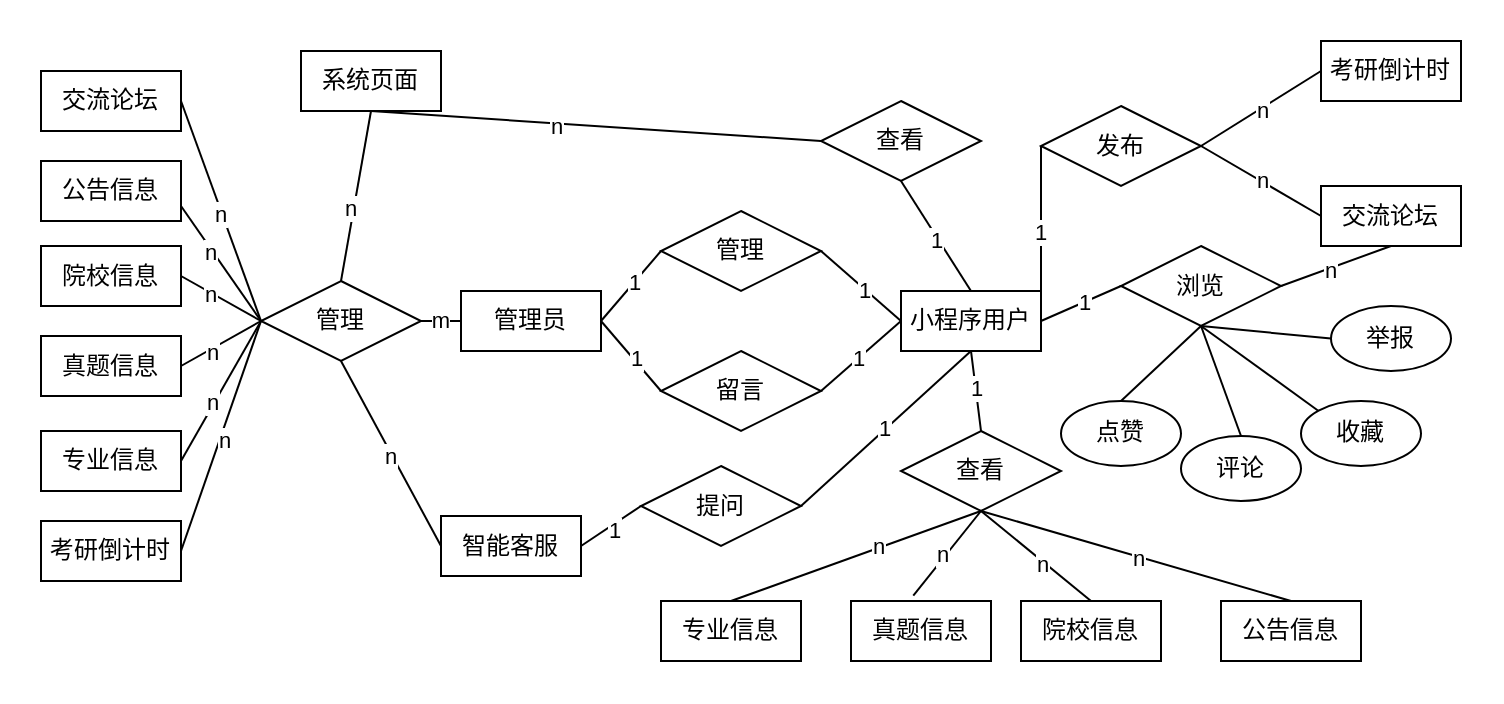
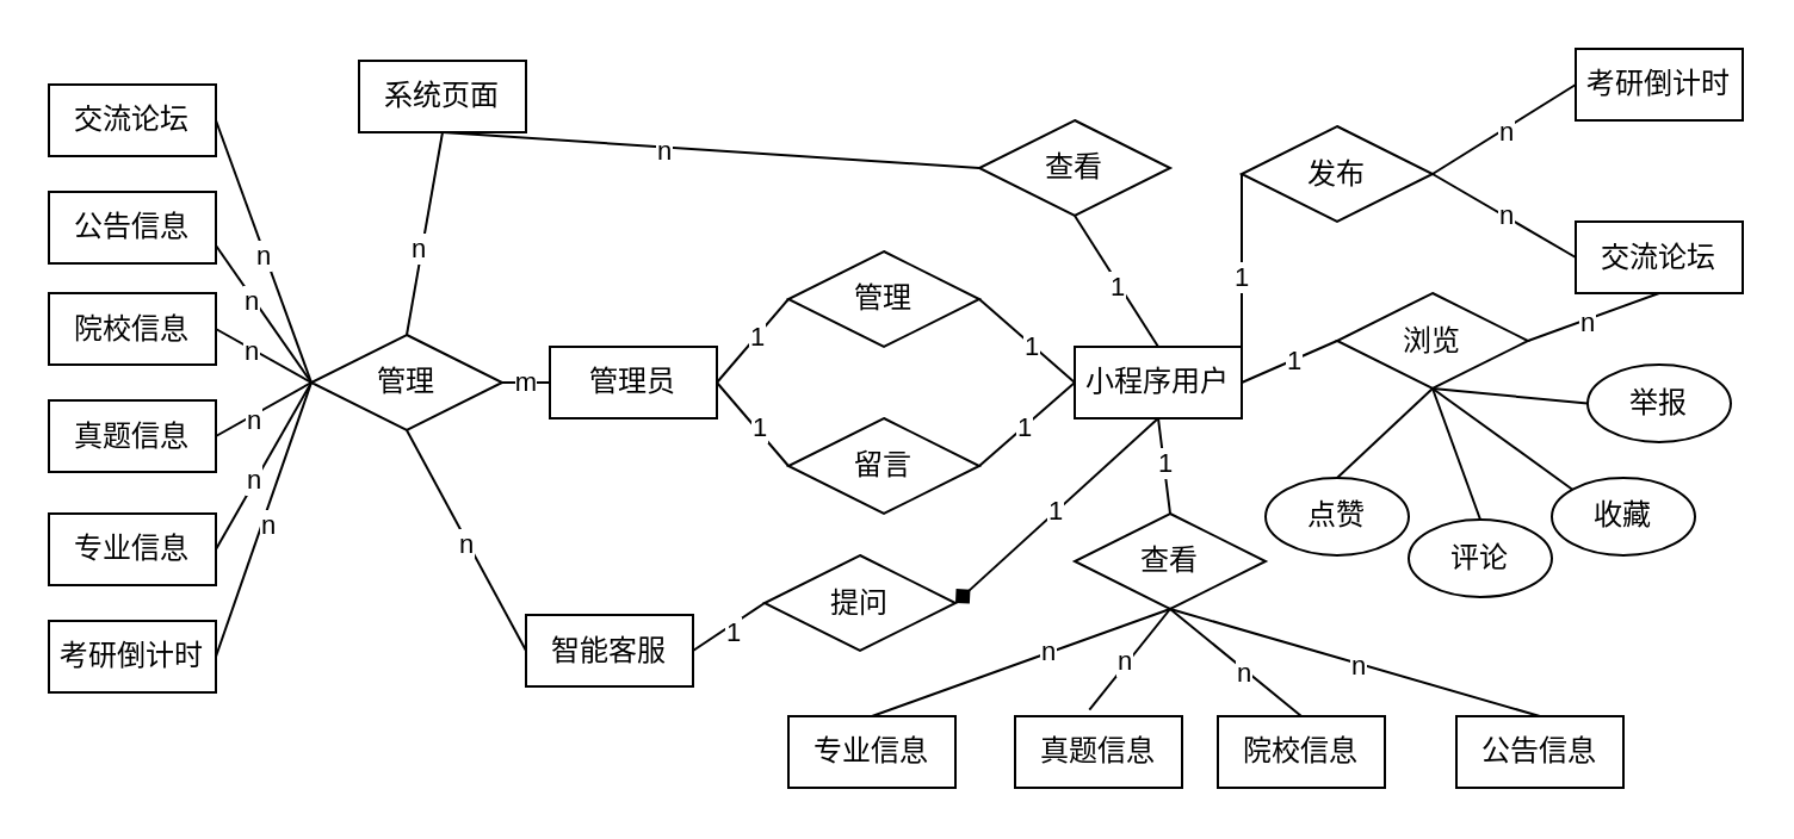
  <mxCell id="0" />
  <mxCell id="1" parent="0" />
  <mxCell id="2" value="真题信息" style="rounded=0;whiteSpace=wrap;html=1;" vertex="1" parent="1"><mxGeometry x="20" y="167.5" width="70" height="30" as="geometry" /></mxCell>
  <mxCell id="3" style="rounded=0;orthogonalLoop=1;jettySize=auto;html=1;exitX=0.5;exitY=0;exitDx=0;exitDy=0;entryX=0.5;entryY=1;entryDx=0;entryDy=0;endArrow=none;startFill=0;" edge="1" parent="1" source="11" target="31"><mxGeometry relative="1" as="geometry" /></mxCell>
  <mxCell id="4" value="1" style="edgeLabel;html=1;align=center;verticalAlign=middle;resizable=0;points=[];" vertex="1" connectable="0" parent="3"><mxGeometry x="-0.056" y="1" relative="1" as="geometry"><mxPoint as="offset" /></mxGeometry></mxCell>
  <mxCell id="5" style="rounded=0;orthogonalLoop=1;jettySize=auto;html=1;exitX=0.5;exitY=1;exitDx=0;exitDy=0;endArrow=none;startFill=0;entryX=0.5;entryY=0;entryDx=0;entryDy=0;" edge="1" parent="1" source="11" target="72"><mxGeometry relative="1" as="geometry"><mxPoint x="495" y="270" as="targetPoint" /></mxGeometry></mxCell>
  <mxCell id="6" value="1" style="edgeLabel;html=1;align=center;verticalAlign=middle;resizable=0;points=[];" vertex="1" connectable="0" parent="5"><mxGeometry x="-0.079" relative="1" as="geometry"><mxPoint as="offset" /></mxGeometry></mxCell>
  <mxCell id="7" style="rounded=0;orthogonalLoop=1;jettySize=auto;html=1;exitX=1;exitY=0.5;exitDx=0;exitDy=0;entryX=0;entryY=0.5;entryDx=0;entryDy=0;endArrow=none;startFill=0;" edge="1" parent="1" source="11" target="75"><mxGeometry relative="1" as="geometry" /></mxCell>
  <mxCell id="8" value="1" style="edgeLabel;html=1;align=center;verticalAlign=middle;resizable=0;points=[];" vertex="1" connectable="0" parent="7"><mxGeometry x="0.081" relative="1" as="geometry"><mxPoint as="offset" /></mxGeometry></mxCell>
- <mxCell id="9" style="rounded=0;orthogonalLoop=1;jettySize=auto;html=1;exitX=0.5;exitY=1;exitDx=0;exitDy=0;entryX=1;entryY=0.5;entryDx=0;entryDy=0;endArrow=none;startFill=0;" edge="1" parent="1" source="11" target="78"><mxGeometry relative="1" as="geometry" /></mxCell>
+ <mxCell id="9" style="rounded=0;orthogonalLoop=1;jettySize=auto;html=1;exitX=0.5;exitY=1;exitDx=0;exitDy=0;entryX=1;entryY=0.5;entryDx=0;entryDy=0;endArrow=diamond;startFill=0;" edge="1" parent="1" source="11" target="78"><mxGeometry relative="1" as="geometry" /></mxCell>
  <mxCell id="10" value="1" style="edgeLabel;html=1;align=center;verticalAlign=middle;resizable=0;points=[];" vertex="1" connectable="0" parent="9"><mxGeometry x="0.002" y="-1" relative="1" as="geometry"><mxPoint as="offset" /></mxGeometry></mxCell>
  <mxCell id="11" value="小程序用户" style="rounded=0;whiteSpace=wrap;html=1;" vertex="1" parent="1"><mxGeometry x="450" y="145" width="70" height="30" as="geometry" /></mxCell>
  <mxCell id="12" style="rounded=0;orthogonalLoop=1;jettySize=auto;html=1;exitX=1;exitY=0.5;exitDx=0;exitDy=0;entryX=0;entryY=0.5;entryDx=0;entryDy=0;endArrow=none;startFill=0;" edge="1" parent="1" source="14" target="11"><mxGeometry relative="1" as="geometry" /></mxCell>
  <mxCell id="13" value="1" style="edgeLabel;html=1;align=center;verticalAlign=middle;resizable=0;points=[];" vertex="1" connectable="0" parent="12"><mxGeometry x="0.1" relative="1" as="geometry"><mxPoint as="offset" /></mxGeometry></mxCell>
  <mxCell id="14" value="管理" style="rhombus;whiteSpace=wrap;html=1;" vertex="1" parent="1"><mxGeometry x="330" y="105" width="80" height="40" as="geometry" /></mxCell>
  <mxCell id="15" value="专业信息" style="rounded=0;whiteSpace=wrap;html=1;" vertex="1" parent="1"><mxGeometry x="20" y="215" width="70" height="30" as="geometry" /></mxCell>
  <mxCell id="16" style="rounded=0;orthogonalLoop=1;jettySize=auto;html=1;exitX=1;exitY=0.5;exitDx=0;exitDy=0;endArrow=none;startFill=0;entryX=0;entryY=0.5;entryDx=0;entryDy=0;" edge="1" parent="1" source="18" target="40"><mxGeometry relative="1" as="geometry"><mxPoint x="100" y="160" as="targetPoint" /></mxGeometry></mxCell>
  <mxCell id="17" value="n" style="edgeLabel;html=1;align=center;verticalAlign=middle;resizable=0;points=[];" vertex="1" connectable="0" parent="16"><mxGeometry x="-0.258" y="-1" relative="1" as="geometry"><mxPoint as="offset" /></mxGeometry></mxCell>
  <mxCell id="18" value="院校信息" style="rounded=0;whiteSpace=wrap;html=1;" vertex="1" parent="1"><mxGeometry x="20" y="122.5" width="70" height="30" as="geometry" /></mxCell>
  <mxCell id="19" value="公告信息" style="rounded=0;whiteSpace=wrap;html=1;" vertex="1" parent="1"><mxGeometry x="20" y="80" width="70" height="30" as="geometry" /></mxCell>
  <mxCell id="20" value="交流论坛" style="rounded=0;whiteSpace=wrap;html=1;" vertex="1" parent="1"><mxGeometry x="20" y="35" width="70" height="30" as="geometry" /></mxCell>
  <mxCell id="21" value="管理员" style="rounded=0;whiteSpace=wrap;html=1;" vertex="1" parent="1"><mxGeometry x="230" y="145" width="70" height="30" as="geometry" /></mxCell>
  <mxCell id="22" value="考研倒计时" style="rounded=0;whiteSpace=wrap;html=1;" vertex="1" parent="1"><mxGeometry x="20" y="260" width="70" height="30" as="geometry" /></mxCell>
  <mxCell id="23" value="智能客服" style="rounded=0;whiteSpace=wrap;html=1;" vertex="1" parent="1"><mxGeometry x="220" y="257.5" width="70" height="30" as="geometry" /></mxCell>
  <mxCell id="24" value="" style="rounded=0;orthogonalLoop=1;jettySize=auto;html=1;endArrow=none;startFill=0;exitX=1;exitY=0.5;exitDx=0;exitDy=0;" edge="1" parent="1" source="28"><mxGeometry relative="1" as="geometry"><mxPoint x="450" y="160" as="targetPoint" /></mxGeometry></mxCell>
  <mxCell id="25" value="1" style="edgeLabel;html=1;align=center;verticalAlign=middle;resizable=0;points=[];" vertex="1" connectable="0" parent="24"><mxGeometry x="-0.058" relative="1" as="geometry"><mxPoint as="offset" /></mxGeometry></mxCell>
  <mxCell id="26" style="rounded=0;orthogonalLoop=1;jettySize=auto;html=1;exitX=0;exitY=0.5;exitDx=0;exitDy=0;entryX=1;entryY=0.5;entryDx=0;entryDy=0;endArrow=none;startFill=0;" edge="1" parent="1" source="28" target="21"><mxGeometry relative="1" as="geometry" /></mxCell>
  <mxCell id="27" value="1" style="edgeLabel;html=1;align=center;verticalAlign=middle;resizable=0;points=[];" vertex="1" connectable="0" parent="26"><mxGeometry x="-0.11" y="-1" relative="1" as="geometry"><mxPoint as="offset" /></mxGeometry></mxCell>
  <mxCell id="28" value="留言" style="rhombus;whiteSpace=wrap;html=1;" vertex="1" parent="1"><mxGeometry x="330" y="175" width="80" height="40" as="geometry" /></mxCell>
  <mxCell id="29" style="rounded=0;orthogonalLoop=1;jettySize=auto;html=1;exitX=0;exitY=0.5;exitDx=0;exitDy=0;entryX=0.5;entryY=1;entryDx=0;entryDy=0;endArrow=none;startFill=0;" edge="1" parent="1" source="31" target="35"><mxGeometry relative="1" as="geometry" /></mxCell>
  <mxCell id="30" value="n" style="edgeLabel;html=1;align=center;verticalAlign=middle;resizable=0;points=[];" vertex="1" connectable="0" parent="29"><mxGeometry x="0.184" y="1" relative="1" as="geometry"><mxPoint as="offset" /></mxGeometry></mxCell>
  <mxCell id="31" value="查看" style="rhombus;whiteSpace=wrap;html=1;" vertex="1" parent="1"><mxGeometry x="410" y="50" width="80" height="40" as="geometry" /></mxCell>
  <mxCell id="32" style="rounded=0;orthogonalLoop=1;jettySize=auto;html=1;exitX=1;exitY=0.5;exitDx=0;exitDy=0;entryX=0;entryY=0.5;entryDx=0;entryDy=0;endArrow=none;startFill=0;" edge="1" parent="1" source="34" target="46"><mxGeometry relative="1" as="geometry" /></mxCell>
  <mxCell id="33" value="n" style="edgeLabel;html=1;align=center;verticalAlign=middle;resizable=0;points=[];" vertex="1" connectable="0" parent="32"><mxGeometry x="-0.004" y="-1" relative="1" as="geometry"><mxPoint as="offset" /></mxGeometry></mxCell>
  <mxCell id="34" value="发布" style="rhombus;whiteSpace=wrap;html=1;" vertex="1" parent="1"><mxGeometry x="520" y="52.5" width="80" height="40" as="geometry" /></mxCell>
  <mxCell id="35" value="系统页面" style="rounded=0;whiteSpace=wrap;html=1;" vertex="1" parent="1"><mxGeometry x="150" y="25" width="70" height="30" as="geometry" /></mxCell>
  <mxCell id="36" style="rounded=0;orthogonalLoop=1;jettySize=auto;html=1;exitX=0;exitY=0.5;exitDx=0;exitDy=0;entryX=1;entryY=0.5;entryDx=0;entryDy=0;endArrow=none;startFill=0;" edge="1" parent="1" source="40" target="20"><mxGeometry relative="1" as="geometry" /></mxCell>
  <mxCell id="37" value="n" style="edgeLabel;html=1;align=center;verticalAlign=middle;resizable=0;points=[];" vertex="1" connectable="0" parent="36"><mxGeometry x="-0.025" y="1" relative="1" as="geometry"><mxPoint as="offset" /></mxGeometry></mxCell>
  <mxCell id="38" style="rounded=0;orthogonalLoop=1;jettySize=auto;html=1;exitX=0;exitY=0.5;exitDx=0;exitDy=0;entryX=1;entryY=0.75;entryDx=0;entryDy=0;endArrow=none;startFill=0;" edge="1" parent="1" source="40" target="19"><mxGeometry relative="1" as="geometry" /></mxCell>
  <mxCell id="39" value="n" style="edgeLabel;html=1;align=center;verticalAlign=middle;resizable=0;points=[];" vertex="1" connectable="0" parent="38"><mxGeometry x="0.214" y="1" relative="1" as="geometry"><mxPoint as="offset" /></mxGeometry></mxCell>
  <mxCell id="40" value="管理" style="rhombus;whiteSpace=wrap;html=1;" vertex="1" parent="1"><mxGeometry x="130" y="140" width="80" height="40" as="geometry" /></mxCell>
  <mxCell id="41" value="真题信息" style="rounded=0;whiteSpace=wrap;html=1;" vertex="1" parent="1"><mxGeometry x="425" y="300" width="70" height="30" as="geometry" /></mxCell>
  <mxCell id="42" value="专业信息" style="rounded=0;whiteSpace=wrap;html=1;" vertex="1" parent="1"><mxGeometry x="330" y="300" width="70" height="30" as="geometry" /></mxCell>
  <mxCell id="43" value="院校信息" style="rounded=0;whiteSpace=wrap;html=1;" vertex="1" parent="1"><mxGeometry x="510" y="300" width="70" height="30" as="geometry" /></mxCell>
  <mxCell id="44" value="公告信息" style="rounded=0;whiteSpace=wrap;html=1;" vertex="1" parent="1"><mxGeometry x="610" y="300" width="70" height="30" as="geometry" /></mxCell>
  <mxCell id="45" value="交流论坛" style="rounded=0;whiteSpace=wrap;html=1;" vertex="1" parent="1"><mxGeometry x="660" y="92.5" width="70" height="30" as="geometry" /></mxCell>
  <mxCell id="46" value="考研倒计时" style="rounded=0;whiteSpace=wrap;html=1;" vertex="1" parent="1"><mxGeometry x="660" y="20" width="70" height="30" as="geometry" /></mxCell>
  <mxCell id="47" value="m" style="endArrow=none;html=1;rounded=0;exitX=1;exitY=0.5;exitDx=0;exitDy=0;entryX=0;entryY=0.5;entryDx=0;entryDy=0;" edge="1" parent="1" source="40" target="21"><mxGeometry relative="1" as="geometry"><mxPoint x="120" y="225" as="sourcePoint" /><mxPoint x="280" y="225" as="targetPoint" /></mxGeometry></mxCell>
  <mxCell id="48" style="rounded=0;orthogonalLoop=1;jettySize=auto;html=1;exitX=0;exitY=0.5;exitDx=0;exitDy=0;entryX=1;entryY=0.5;entryDx=0;entryDy=0;endArrow=none;startFill=0;" edge="1" parent="1" source="40" target="2"><mxGeometry relative="1" as="geometry"><mxPoint x="110" y="170" as="sourcePoint" /><mxPoint x="70" y="45" as="targetPoint" /></mxGeometry></mxCell>
  <mxCell id="49" value="n" style="edgeLabel;html=1;align=center;verticalAlign=middle;resizable=0;points=[];" vertex="1" connectable="0" parent="48"><mxGeometry x="0.243" y="1" relative="1" as="geometry"><mxPoint as="offset" /></mxGeometry></mxCell>
  <mxCell id="50" style="rounded=0;orthogonalLoop=1;jettySize=auto;html=1;entryX=1;entryY=0.5;entryDx=0;entryDy=0;endArrow=none;startFill=0;exitX=0;exitY=0.5;exitDx=0;exitDy=0;" edge="1" parent="1" source="40" target="15"><mxGeometry relative="1" as="geometry"><mxPoint x="130" y="160" as="sourcePoint" /><mxPoint x="70" y="170" as="targetPoint" /></mxGeometry></mxCell>
  <mxCell id="51" value="n" style="edgeLabel;html=1;align=center;verticalAlign=middle;resizable=0;points=[];" vertex="1" connectable="0" parent="50"><mxGeometry x="0.161" y="-1" relative="1" as="geometry"><mxPoint as="offset" /></mxGeometry></mxCell>
  <mxCell id="52" style="rounded=0;orthogonalLoop=1;jettySize=auto;html=1;entryX=0;entryY=0.5;entryDx=0;entryDy=0;endArrow=none;startFill=0;exitX=0.5;exitY=1;exitDx=0;exitDy=0;" edge="1" parent="1" source="40" target="23"><mxGeometry relative="1" as="geometry"><mxPoint x="110" y="210" as="sourcePoint" /><mxPoint x="80" y="180" as="targetPoint" /></mxGeometry></mxCell>
  <mxCell id="53" value="n" style="edgeLabel;html=1;align=center;verticalAlign=middle;resizable=0;points=[];" vertex="1" connectable="0" parent="52"><mxGeometry x="0.023" y="-1" relative="1" as="geometry"><mxPoint as="offset" /></mxGeometry></mxCell>
  <mxCell id="54" style="rounded=0;orthogonalLoop=1;jettySize=auto;html=1;entryX=1;entryY=0.5;entryDx=0;entryDy=0;endArrow=none;startFill=0;exitX=0;exitY=0.5;exitDx=0;exitDy=0;" edge="1" parent="1" source="40" target="22"><mxGeometry relative="1" as="geometry"><mxPoint x="100" y="160" as="sourcePoint" /><mxPoint x="90" y="190" as="targetPoint" /></mxGeometry></mxCell>
  <mxCell id="55" value="n" style="edgeLabel;html=1;align=center;verticalAlign=middle;resizable=0;points=[];" vertex="1" connectable="0" parent="54"><mxGeometry x="0.028" y="1" relative="1" as="geometry"><mxPoint x="1" as="offset" /></mxGeometry></mxCell>
  <mxCell id="56" style="rounded=0;orthogonalLoop=1;jettySize=auto;html=1;exitX=0.5;exitY=1;exitDx=0;exitDy=0;entryX=0.5;entryY=0;entryDx=0;entryDy=0;endArrow=none;startFill=0;" edge="1" parent="1" source="35" target="40"><mxGeometry relative="1" as="geometry"><mxPoint x="140" y="200" as="sourcePoint" /><mxPoint x="100" y="200" as="targetPoint" /></mxGeometry></mxCell>
  <mxCell id="57" value="n" style="edgeLabel;html=1;align=center;verticalAlign=middle;resizable=0;points=[];" vertex="1" connectable="0" parent="56"><mxGeometry x="0.163" y="-2" relative="1" as="geometry"><mxPoint as="offset" /></mxGeometry></mxCell>
  <mxCell id="58" style="rounded=0;orthogonalLoop=1;jettySize=auto;html=1;exitX=1;exitY=0.5;exitDx=0;exitDy=0;endArrow=none;startFill=0;entryX=0;entryY=0.5;entryDx=0;entryDy=0;" edge="1" parent="1" source="21" target="14"><mxGeometry relative="1" as="geometry"><mxPoint x="340" y="160" as="targetPoint" /></mxGeometry></mxCell>
  <mxCell id="59" value="1" style="edgeLabel;html=1;align=center;verticalAlign=middle;resizable=0;points=[];" vertex="1" connectable="0" parent="58"><mxGeometry x="0.129" relative="1" as="geometry"><mxPoint as="offset" /></mxGeometry></mxCell>
  <mxCell id="60" style="rounded=0;orthogonalLoop=1;jettySize=auto;html=1;entryX=0;entryY=0.5;entryDx=0;entryDy=0;endArrow=none;startFill=0;" edge="1" parent="1" target="34"><mxGeometry relative="1" as="geometry"><mxPoint x="520" y="160" as="sourcePoint" /></mxGeometry></mxCell>
  <mxCell id="61" value="1" style="edgeLabel;html=1;align=center;verticalAlign=middle;resizable=0;points=[];" vertex="1" connectable="0" parent="60"><mxGeometry x="0.026" y="1" relative="1" as="geometry"><mxPoint as="offset" /></mxGeometry></mxCell>
  <mxCell id="62" style="rounded=0;orthogonalLoop=1;jettySize=auto;html=1;exitX=1;exitY=0.5;exitDx=0;exitDy=0;entryX=0;entryY=0.5;entryDx=0;entryDy=0;endArrow=none;startFill=0;" edge="1" parent="1" source="34" target="45"><mxGeometry relative="1" as="geometry" /></mxCell>
  <mxCell id="63" value="n" style="edgeLabel;html=1;align=center;verticalAlign=middle;resizable=0;points=[];" vertex="1" connectable="0" parent="62"><mxGeometry x="0.004" y="1" relative="1" as="geometry"><mxPoint as="offset" /></mxGeometry></mxCell>
  <mxCell id="64" style="rounded=0;orthogonalLoop=1;jettySize=auto;html=1;exitX=0.5;exitY=1;exitDx=0;exitDy=0;entryX=0.5;entryY=0;entryDx=0;entryDy=0;endArrow=none;startFill=0;" edge="1" parent="1" source="72" target="44"><mxGeometry relative="1" as="geometry" /></mxCell>
  <mxCell id="65" value="n" style="edgeLabel;html=1;align=center;verticalAlign=middle;resizable=0;points=[];" vertex="1" connectable="0" parent="64"><mxGeometry x="0.014" y="-1" relative="1" as="geometry"><mxPoint as="offset" /></mxGeometry></mxCell>
  <mxCell id="66" style="rounded=0;orthogonalLoop=1;jettySize=auto;html=1;exitX=0.5;exitY=1;exitDx=0;exitDy=0;entryX=0.5;entryY=0;entryDx=0;entryDy=0;endArrow=none;startFill=0;" edge="1" parent="1" source="72" target="43"><mxGeometry relative="1" as="geometry" /></mxCell>
  <mxCell id="67" value="n" style="edgeLabel;html=1;align=center;verticalAlign=middle;resizable=0;points=[];" vertex="1" connectable="0" parent="66"><mxGeometry x="0.116" y="-1" relative="1" as="geometry"><mxPoint as="offset" /></mxGeometry></mxCell>
  <mxCell id="68" style="rounded=0;orthogonalLoop=1;jettySize=auto;html=1;exitX=0.5;exitY=1;exitDx=0;exitDy=0;entryX=0.445;entryY=-0.09;entryDx=0;entryDy=0;endArrow=none;startFill=0;entryPerimeter=0;" edge="1" parent="1" source="72" target="41"><mxGeometry relative="1" as="geometry" /></mxCell>
  <mxCell id="69" value="n" style="edgeLabel;html=1;align=center;verticalAlign=middle;resizable=0;points=[];" vertex="1" connectable="0" parent="68"><mxGeometry x="0.079" y="-2" relative="1" as="geometry"><mxPoint as="offset" /></mxGeometry></mxCell>
  <mxCell id="70" style="rounded=0;orthogonalLoop=1;jettySize=auto;html=1;exitX=0.5;exitY=1;exitDx=0;exitDy=0;entryX=0.5;entryY=0;entryDx=0;entryDy=0;endArrow=none;startFill=0;" edge="1" parent="1" source="72" target="42"><mxGeometry relative="1" as="geometry" /></mxCell>
  <mxCell id="71" value="n" style="edgeLabel;html=1;align=center;verticalAlign=middle;resizable=0;points=[];" vertex="1" connectable="0" parent="70"><mxGeometry x="-0.183" y="-1" relative="1" as="geometry"><mxPoint as="offset" /></mxGeometry></mxCell>
  <mxCell id="72" value="查看" style="rhombus;whiteSpace=wrap;html=1;" vertex="1" parent="1"><mxGeometry x="450" y="215" width="80" height="40" as="geometry" /></mxCell>
  <mxCell id="73" value="点赞" style="ellipse;whiteSpace=wrap;html=1;align=center;" vertex="1" parent="1"><mxGeometry x="530" y="200" width="60" height="32.5" as="geometry" /></mxCell>
  <mxCell id="74" style="rounded=0;orthogonalLoop=1;jettySize=auto;html=1;exitX=0.5;exitY=1;exitDx=0;exitDy=0;entryX=0.5;entryY=0;entryDx=0;entryDy=0;endArrow=none;startFill=0;" edge="1" parent="1" source="75" target="73"><mxGeometry relative="1" as="geometry" /></mxCell>
  <mxCell id="75" value="浏览" style="rhombus;whiteSpace=wrap;html=1;" vertex="1" parent="1"><mxGeometry x="560" y="122.5" width="80" height="40" as="geometry" /></mxCell>
  <mxCell id="76" style="rounded=0;orthogonalLoop=1;jettySize=auto;html=1;exitX=0;exitY=0.5;exitDx=0;exitDy=0;entryX=1;entryY=0.5;entryDx=0;entryDy=0;endArrow=none;startFill=0;" edge="1" parent="1" source="78" target="23"><mxGeometry relative="1" as="geometry" /></mxCell>
  <mxCell id="77" value="1" style="edgeLabel;html=1;align=center;verticalAlign=middle;resizable=0;points=[];" vertex="1" connectable="0" parent="76"><mxGeometry x="-0.008" y="2" relative="1" as="geometry"><mxPoint as="offset" /></mxGeometry></mxCell>
  <mxCell id="78" value="提问" style="rhombus;whiteSpace=wrap;html=1;" vertex="1" parent="1"><mxGeometry x="320" y="232.5" width="80" height="40" as="geometry" /></mxCell>
  <mxCell id="79" value="评论" style="ellipse;whiteSpace=wrap;html=1;align=center;" vertex="1" parent="1"><mxGeometry x="590" y="217.5" width="60" height="32.5" as="geometry" /></mxCell>
  <mxCell id="80" value="收藏" style="ellipse;whiteSpace=wrap;html=1;align=center;" vertex="1" parent="1"><mxGeometry x="650" y="200" width="60" height="32.5" as="geometry" /></mxCell>
  <mxCell id="81" value="举报" style="ellipse;whiteSpace=wrap;html=1;align=center;" vertex="1" parent="1"><mxGeometry x="665" y="152.5" width="60" height="32.5" as="geometry" /></mxCell>
  <mxCell id="82" style="rounded=0;orthogonalLoop=1;jettySize=auto;html=1;entryX=0.5;entryY=0;entryDx=0;entryDy=0;endArrow=none;startFill=0;exitX=0.5;exitY=1;exitDx=0;exitDy=0;" edge="1" parent="1" source="75" target="79"><mxGeometry relative="1" as="geometry"><mxPoint x="600" y="180" as="sourcePoint" /><mxPoint x="580" y="219" as="targetPoint" /></mxGeometry></mxCell>
  <mxCell id="83" style="rounded=0;orthogonalLoop=1;jettySize=auto;html=1;entryX=0;entryY=0;entryDx=0;entryDy=0;endArrow=none;startFill=0;exitX=0.5;exitY=1;exitDx=0;exitDy=0;" edge="1" parent="1" source="75" target="80"><mxGeometry relative="1" as="geometry"><mxPoint x="600" y="190" as="sourcePoint" /><mxPoint x="590" y="229" as="targetPoint" /></mxGeometry></mxCell>
  <mxCell id="84" style="rounded=0;orthogonalLoop=1;jettySize=auto;html=1;entryX=0;entryY=0.5;entryDx=0;entryDy=0;endArrow=none;startFill=0;exitX=0.5;exitY=1;exitDx=0;exitDy=0;" edge="1" parent="1" source="75" target="81"><mxGeometry relative="1" as="geometry"><mxPoint x="600" y="190" as="sourcePoint" /><mxPoint x="600" y="239" as="targetPoint" /></mxGeometry></mxCell>
  <mxCell id="85" style="rounded=0;orthogonalLoop=1;jettySize=auto;html=1;exitX=1;exitY=0.5;exitDx=0;exitDy=0;entryX=0.5;entryY=1;entryDx=0;entryDy=0;endArrow=none;startFill=0;" edge="1" parent="1" source="75" target="45"><mxGeometry relative="1" as="geometry" /></mxCell>
  <mxCell id="86" value="n" style="edgeLabel;html=1;align=center;verticalAlign=middle;resizable=0;points=[];" vertex="1" connectable="0" parent="85"><mxGeometry x="-0.1" y="-1" relative="1" as="geometry"><mxPoint as="offset" /></mxGeometry></mxCell>
